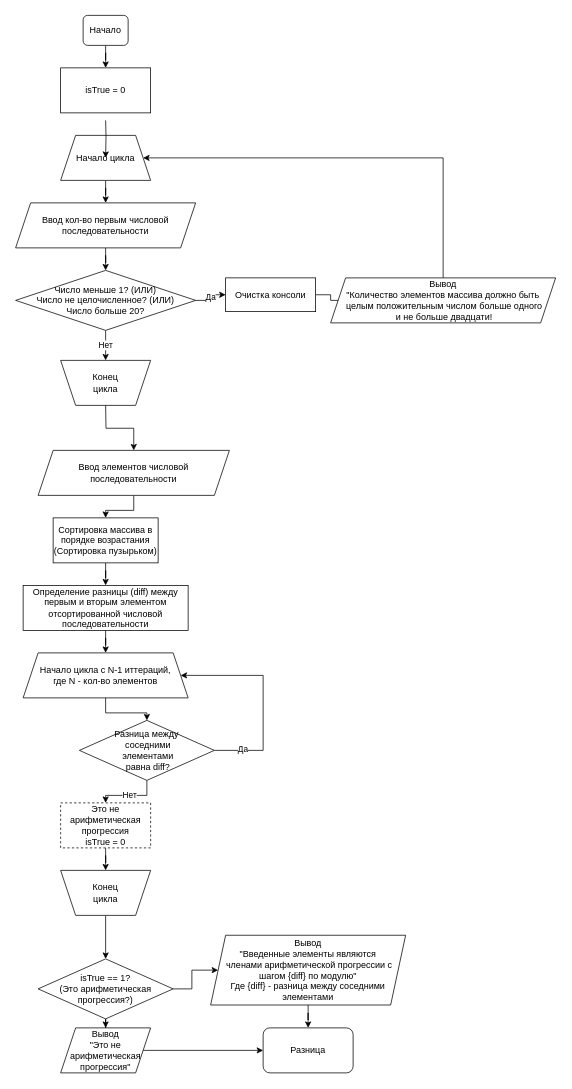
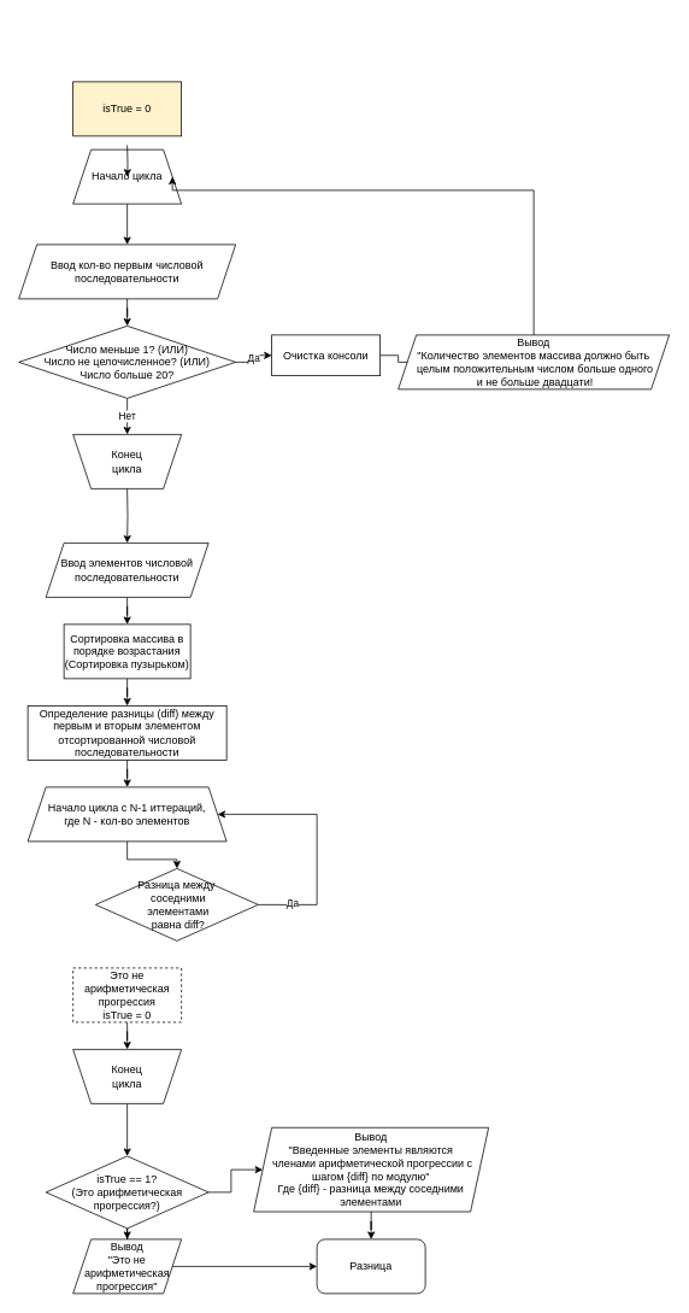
  <mxCell id="0" />
  <mxCell id="1" parent="0" />
- <mxCell id="2" value="" style="edgeStyle=orthogonalEdgeStyle;rounded=0;orthogonalLoop=1;jettySize=auto;html=1;" edge="1" parent="1" source="3" target="33"><mxGeometry relative="1" as="geometry" /></mxCell>
- <mxCell id="3" value="Начало" style="rounded=1;whiteSpace=wrap;html=1;" parent="1" vertex="1"><mxGeometry x="110" y="20" width="60" height="40" as="geometry" /></mxCell>
  <mxCell id="4" value="" style="edgeStyle=orthogonalEdgeStyle;rounded=0;orthogonalLoop=1;jettySize=auto;html=1;" parent="1" source="5" target="10" edge="1"><mxGeometry relative="1" as="geometry" /></mxCell>
  <mxCell id="5" value="Ввод кол-во первым числовой последовательности" style="shape=parallelogram;perimeter=parallelogramPerimeter;whiteSpace=wrap;html=1;fixedSize=1;" parent="1" vertex="1"><mxGeometry x="20" y="270" width="240" height="60" as="geometry" /></mxCell>
  <mxCell id="6" value="" style="edgeStyle=orthogonalEdgeStyle;rounded=0;orthogonalLoop=1;jettySize=auto;html=1;" parent="1" source="7" target="15" edge="1"><mxGeometry relative="1" as="geometry" /></mxCell>
  <mxCell id="7" value="Очистка консоли" style="rounded=0;whiteSpace=wrap;html=1;" parent="1" vertex="1"><mxGeometry x="300" y="370" width="120" height="45" as="geometry" /></mxCell>
  <mxCell id="8" value="Да" style="edgeStyle=orthogonalEdgeStyle;rounded=0;orthogonalLoop=1;jettySize=auto;html=1;" parent="1" source="10" target="7" edge="1"><mxGeometry relative="1" as="geometry" /></mxCell>
  <mxCell id="9" value="Нет" style="edgeStyle=orthogonalEdgeStyle;rounded=0;orthogonalLoop=1;jettySize=auto;html=1;" parent="1" source="10" target="16" edge="1"><mxGeometry relative="1" as="geometry" /></mxCell>
  <mxCell id="10" value="Число меньше 1? (ИЛИ) &lt;br&gt;Число не целочисленное? (ИЛИ) &lt;br&gt;Число больше 20?" style="rhombus;whiteSpace=wrap;html=1;" parent="1" vertex="1"><mxGeometry x="20" y="360" width="240" height="80" as="geometry" /></mxCell>
  <mxCell id="11" value="" style="edgeStyle=orthogonalEdgeStyle;rounded=0;orthogonalLoop=1;jettySize=auto;html=1;" parent="1" source="12" target="5" edge="1"><mxGeometry relative="1" as="geometry" /></mxCell>
- <mxCell id="12" value="Начало цикла" style="shape=trapezoid;perimeter=trapezoidPerimeter;whiteSpace=wrap;html=1;fixedSize=1;" parent="1" vertex="1"><mxGeometry x="80" y="180" width="120" height="60" as="geometry" /></mxCell>
+ <mxCell id="12" value="Начало цикла" style="shape=trapezoid;perimeter=trapezoidPerimeter;whiteSpace=wrap;html=1;fixedSize=1;" parent="1" vertex="1"><mxGeometry x="80" y="165" width="120" height="60" as="geometry" /></mxCell>
  <mxCell id="13" value="" style="edgeStyle=orthogonalEdgeStyle;rounded=0;orthogonalLoop=1;jettySize=auto;html=1;" parent="1" target="12" edge="1"><mxGeometry relative="1" as="geometry"><mxPoint x="140" y="160" as="sourcePoint" /></mxGeometry></mxCell>
  <mxCell id="14" style="edgeStyle=orthogonalEdgeStyle;rounded=0;orthogonalLoop=1;jettySize=auto;html=1;entryX=1;entryY=0.5;entryDx=0;entryDy=0;" parent="1" source="15" target="12" edge="1"><mxGeometry relative="1" as="geometry"><Array as="points"><mxPoint x="590" y="210" /></Array></mxGeometry></mxCell>
  <mxCell id="15" value="Вывод &lt;br&gt;&quot;Количество элементов массива должно быть&lt;br&gt;&amp;nbsp;целым положительным числом больше одного&lt;br&gt;&amp;nbsp;и не больше двадцати!" style="shape=parallelogram;perimeter=parallelogramPerimeter;whiteSpace=wrap;html=1;fixedSize=1;" parent="1" vertex="1"><mxGeometry x="440" y="370" width="300" height="60" as="geometry" /></mxCell>
  <mxCell id="16" value="" style="shape=trapezoid;perimeter=trapezoidPerimeter;whiteSpace=wrap;html=1;fixedSize=1;rotation=-180;" parent="1" vertex="1"><mxGeometry x="80" y="480" width="120" height="60" as="geometry" /></mxCell>
  <mxCell id="17" value="" style="edgeStyle=orthogonalEdgeStyle;rounded=0;orthogonalLoop=1;jettySize=auto;html=1;" edge="1" parent="1" target="20"><mxGeometry relative="1" as="geometry"><mxPoint x="140" y="540" as="sourcePoint" /></mxGeometry></mxCell>
  <mxCell id="18" value="Конец цикла" style="text;html=1;strokeColor=none;fillColor=none;align=center;verticalAlign=middle;whiteSpace=wrap;rounded=0;" vertex="1" parent="1"><mxGeometry x="120" y="500" width="40" height="20" as="geometry" /></mxCell>
  <mxCell id="19" value="" style="edgeStyle=orthogonalEdgeStyle;rounded=0;orthogonalLoop=1;jettySize=auto;html=1;" edge="1" parent="1" source="20" target="22"><mxGeometry relative="1" as="geometry" /></mxCell>
- <mxCell id="20" value="Ввод элементов числовой последовательности" style="shape=parallelogram;perimeter=parallelogramPerimeter;whiteSpace=wrap;html=1;fixedSize=1;" vertex="1" parent="1"><mxGeometry x="50" y="600" width="255" height="60" as="geometry" /></mxCell>
+ <mxCell id="20" value="Ввод элементов числовой последовательности" style="shape=parallelogram;perimeter=parallelogramPerimeter;whiteSpace=wrap;html=1;fixedSize=1;" vertex="1" parent="1"><mxGeometry x="50" y="600" width="180" height="60" as="geometry" /></mxCell>
  <mxCell id="21" value="" style="edgeStyle=orthogonalEdgeStyle;rounded=0;orthogonalLoop=1;jettySize=auto;html=1;" edge="1" parent="1" source="22" target="24"><mxGeometry relative="1" as="geometry" /></mxCell>
  <mxCell id="22" value="Сортировка массива в порядке возрастания&lt;br&gt;(Сортировка пузырьком)" style="rounded=0;whiteSpace=wrap;html=1;" vertex="1" parent="1"><mxGeometry x="70" y="690" width="140" height="60" as="geometry" /></mxCell>
  <mxCell id="23" value="" style="edgeStyle=orthogonalEdgeStyle;rounded=0;orthogonalLoop=1;jettySize=auto;html=1;" edge="1" parent="1" source="24" target="26"><mxGeometry relative="1" as="geometry" /></mxCell>
  <mxCell id="24" value="Определение разницы (diff) между первым и вторым элементом отсортированной числовой последовательности" style="rounded=0;whiteSpace=wrap;html=1;" vertex="1" parent="1"><mxGeometry x="30" y="780" width="220" height="60" as="geometry" /></mxCell>
  <mxCell id="25" value="" style="edgeStyle=orthogonalEdgeStyle;rounded=0;orthogonalLoop=1;jettySize=auto;html=1;" edge="1" parent="1" source="26" target="30"><mxGeometry relative="1" as="geometry" /></mxCell>
  <mxCell id="26" value="Начало цикла с N-1 иттераций, &lt;br&gt;где N - кол-во элементов" style="shape=trapezoid;perimeter=trapezoidPerimeter;whiteSpace=wrap;html=1;fixedSize=1;" vertex="1" parent="1"><mxGeometry x="30" y="870" width="220" height="60" as="geometry" /></mxCell>
- <mxCell id="27" value="Нет" style="edgeStyle=orthogonalEdgeStyle;rounded=0;orthogonalLoop=1;jettySize=auto;html=1;" edge="1" parent="1" source="30" target="32"><mxGeometry relative="1" as="geometry" /></mxCell>
  <mxCell id="28" style="edgeStyle=orthogonalEdgeStyle;rounded=0;orthogonalLoop=1;jettySize=auto;html=1;entryX=1;entryY=0.5;entryDx=0;entryDy=0;" edge="1" parent="1" source="30" target="26"><mxGeometry relative="1" as="geometry"><Array as="points"><mxPoint x="350" y="1000" /><mxPoint x="350" y="900" /></Array></mxGeometry></mxCell>
  <mxCell id="29" value="Да" style="edgeLabel;html=1;align=center;verticalAlign=middle;resizable=0;points=[];" vertex="1" connectable="0" parent="28"><mxGeometry x="-0.733" y="2" relative="1" as="geometry"><mxPoint as="offset" /></mxGeometry></mxCell>
  <mxCell id="30" value="Разница между&lt;br&gt;&amp;nbsp;соседними&lt;br&gt;&amp;nbsp;элементами&lt;br&gt;&amp;nbsp;равна diff?" style="rhombus;whiteSpace=wrap;html=1;" vertex="1" parent="1"><mxGeometry x="105" y="960" width="180" height="80" as="geometry" /></mxCell>
  <mxCell id="31" value="" style="edgeStyle=orthogonalEdgeStyle;rounded=0;orthogonalLoop=1;jettySize=auto;html=1;entryX=0.5;entryY=1;entryDx=0;entryDy=0;" edge="1" parent="1" source="32" target="35"><mxGeometry relative="1" as="geometry" /></mxCell>
  <mxCell id="32" value="Это не арифметическая прогрессия&lt;br&gt;isTrue = 0" style="rounded=0;whiteSpace=wrap;html=1;dashed=1;" vertex="1" parent="1"><mxGeometry x="80" y="1070" width="120" height="60" as="geometry" /></mxCell>
- <mxCell id="33" value="isTrue = 0" style="rounded=0;whiteSpace=wrap;html=1;" vertex="1" parent="1"><mxGeometry x="80" y="90" width="120" height="60" as="geometry" /></mxCell>
+ <mxCell id="33" value="isTrue = 0" style="rounded=0;whiteSpace=wrap;html=1;fillColor=#fff2cc;" vertex="1" parent="1"><mxGeometry x="80" y="90" width="120" height="60" as="geometry" /></mxCell>
  <mxCell id="34" value="" style="edgeStyle=orthogonalEdgeStyle;rounded=0;orthogonalLoop=1;jettySize=auto;html=1;" edge="1" parent="1" source="35" target="39"><mxGeometry relative="1" as="geometry" /></mxCell>
  <mxCell id="35" value="" style="shape=trapezoid;perimeter=trapezoidPerimeter;whiteSpace=wrap;html=1;fixedSize=1;rotation=-180;" vertex="1" parent="1"><mxGeometry x="80" y="1160" width="120" height="60" as="geometry" /></mxCell>
  <mxCell id="36" value="Конец цикла" style="text;html=1;strokeColor=none;fillColor=none;align=center;verticalAlign=middle;whiteSpace=wrap;rounded=0;" vertex="1" parent="1"><mxGeometry x="120" y="1180" width="40" height="20" as="geometry" /></mxCell>
  <mxCell id="37" value="" style="edgeStyle=orthogonalEdgeStyle;rounded=0;orthogonalLoop=1;jettySize=auto;html=1;" edge="1" parent="1" source="39" target="41"><mxGeometry relative="1" as="geometry" /></mxCell>
  <mxCell id="38" value="" style="edgeStyle=orthogonalEdgeStyle;rounded=0;orthogonalLoop=1;jettySize=auto;html=1;" edge="1" parent="1" source="39" target="43"><mxGeometry relative="1" as="geometry" /></mxCell>
  <mxCell id="39" value="isTrue == 1?&lt;br&gt;(Это арифметическая прогрессия?)" style="rhombus;whiteSpace=wrap;html=1;" vertex="1" parent="1"><mxGeometry x="50" y="1278" width="180" height="80" as="geometry" /></mxCell>
  <mxCell id="40" value="" style="edgeStyle=orthogonalEdgeStyle;rounded=0;orthogonalLoop=1;jettySize=auto;html=1;" edge="1" parent="1" source="41" target="44"><mxGeometry relative="1" as="geometry" /></mxCell>
  <mxCell id="41" value="Вывод&lt;br&gt;&quot;Введенные элементы являются&lt;br&gt;&amp;nbsp;членами арифметической прогрессии с шагом {diff} по модулю&quot;&lt;br&gt;Где {diff} - разница между соседними элементами" style="shape=parallelogram;perimeter=parallelogramPerimeter;whiteSpace=wrap;html=1;fixedSize=1;" vertex="1" parent="1"><mxGeometry x="280" y="1246.5" width="260" height="93" as="geometry" /></mxCell>
  <mxCell id="42" value="" style="edgeStyle=orthogonalEdgeStyle;rounded=0;orthogonalLoop=1;jettySize=auto;html=1;entryX=0;entryY=0.5;entryDx=0;entryDy=0;" edge="1" parent="1" source="43" target="44"><mxGeometry relative="1" as="geometry"><mxPoint x="310" y="1400" as="targetPoint" /></mxGeometry></mxCell>
  <mxCell id="43" value="Вывод&lt;br&gt;&quot;Это не арифметическая прогрессия&quot;" style="shape=parallelogram;perimeter=parallelogramPerimeter;whiteSpace=wrap;html=1;fixedSize=1;" vertex="1" parent="1"><mxGeometry x="80" y="1370" width="120" height="60" as="geometry" /></mxCell>
  <mxCell id="44" value="Разница" style="rounded=1;whiteSpace=wrap;html=1;" vertex="1" parent="1"><mxGeometry x="350" y="1370" width="120" height="60" as="geometry" /></mxCell>
